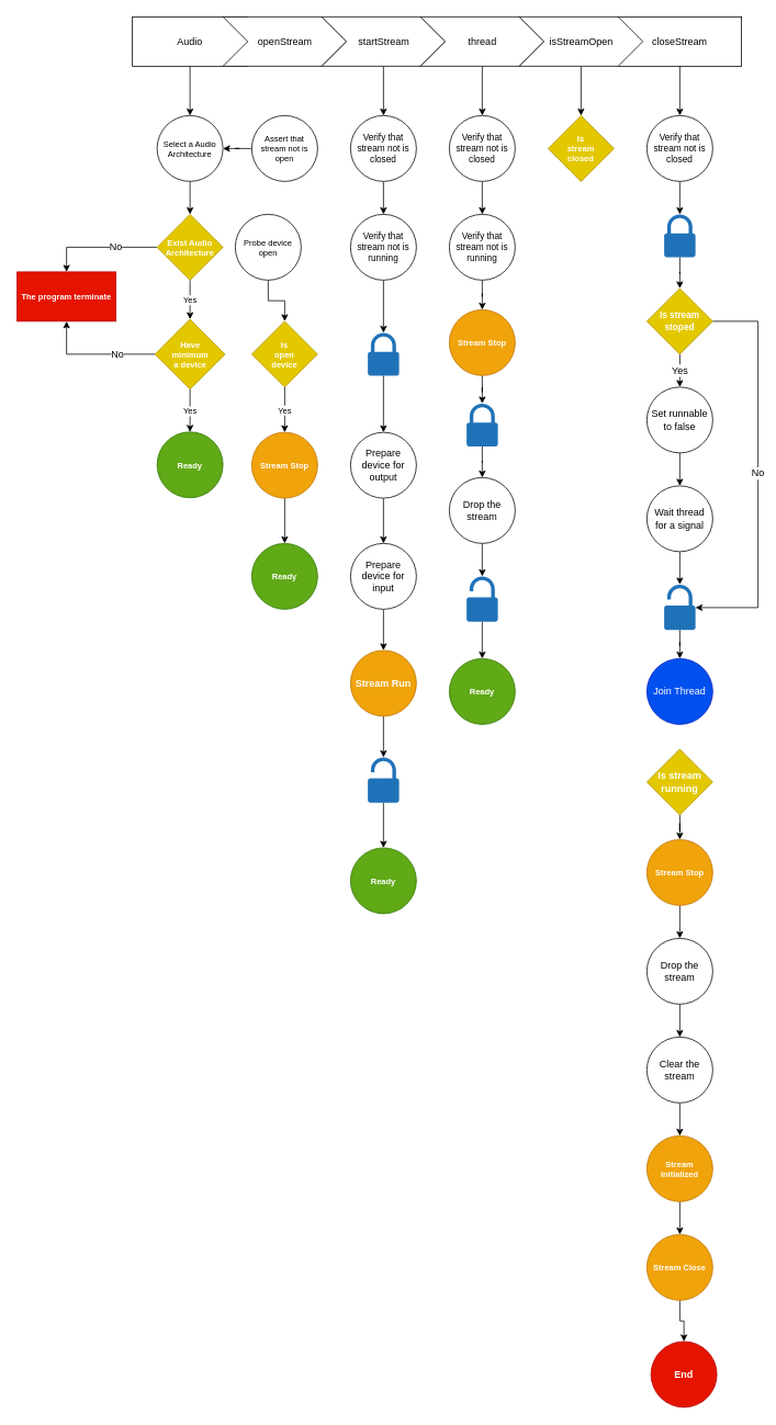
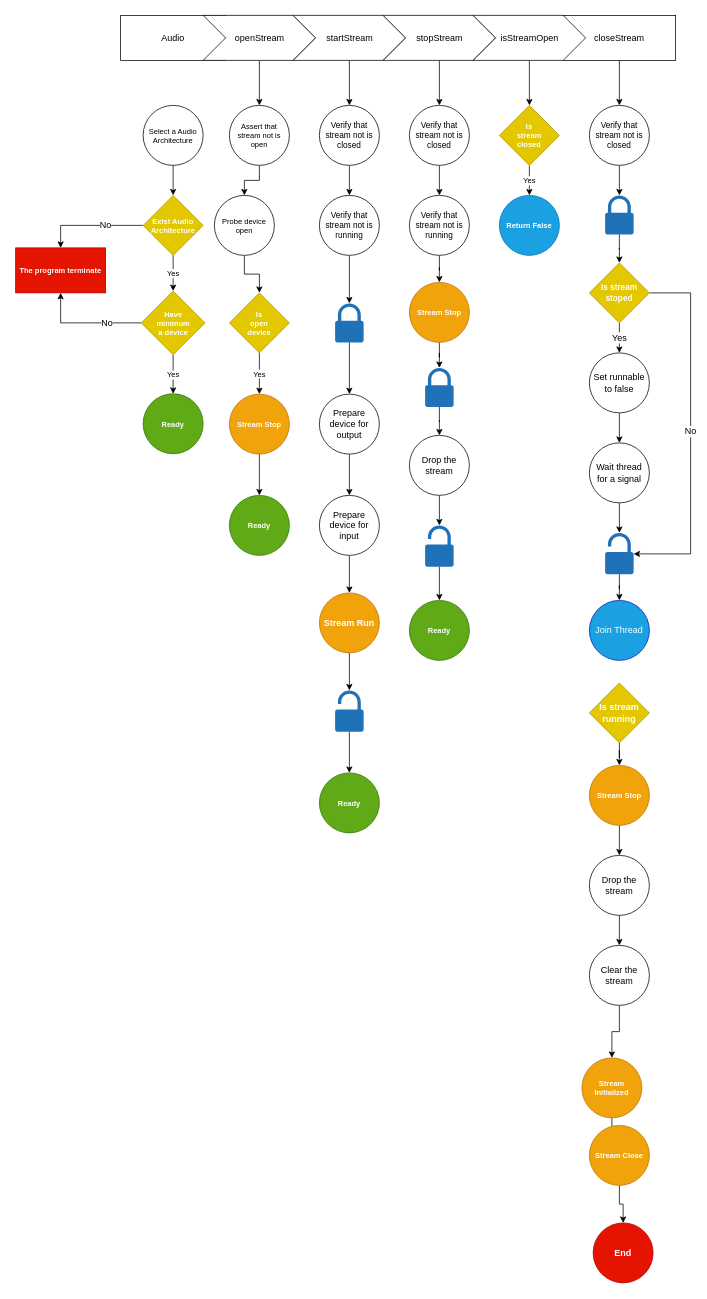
  <mxCell id="0" />
  <mxCell id="1" parent="0" />
  <mxCell id="2" value="" style="edgeStyle=orthogonalEdgeStyle;rounded=0;orthogonalLoop=1;jettySize=auto;html=1;fontSize=10;" edge="1" parent="1" source="3" target="65"><mxGeometry relative="1" as="geometry" /></mxCell>
  <mxCell id="3" value="closeStream" style="rounded=0;whiteSpace=wrap;html=1;" vertex="1" parent="1"><mxGeometry x="750" y="20" width="150" height="60" as="geometry" /></mxCell>
- <mxCell id="4" value="" style="edgeStyle=orthogonalEdgeStyle;rounded=0;orthogonalLoop=1;jettySize=auto;html=1;fontSize=10;" edge="1" parent="1" source="5" target="15"><mxGeometry relative="1" as="geometry" /></mxCell>
  <mxCell id="5" value="Audio" style="rounded=0;whiteSpace=wrap;html=1;" vertex="1" parent="1"><mxGeometry x="160" y="20" width="140" height="60" as="geometry" /></mxCell>
+ <mxCell id="6" value="" style="edgeStyle=orthogonalEdgeStyle;rounded=0;orthogonalLoop=1;jettySize=auto;html=1;fontSize=10;" edge="1" parent="1" source="7" target="25"><mxGeometry relative="1" as="geometry" /></mxCell>
  <mxCell id="7" value="openStream" style="html=1;shadow=0;dashed=0;align=center;verticalAlign=middle;shape=mxgraph.arrows2.arrow;dy=0;dx=30;notch=30;" vertex="1" parent="1"><mxGeometry x="270" y="20" width="150" height="60" as="geometry" /></mxCell>
  <mxCell id="8" value="" style="edgeStyle=orthogonalEdgeStyle;rounded=0;orthogonalLoop=1;jettySize=auto;html=1;fontSize=10;" edge="1" parent="1" source="9" target="34"><mxGeometry relative="1" as="geometry" /></mxCell>
  <mxCell id="9" value="startStream" style="html=1;shadow=0;dashed=0;align=center;verticalAlign=middle;shape=mxgraph.arrows2.arrow;dy=0;dx=30;notch=30;" vertex="1" parent="1"><mxGeometry x="390" y="20" width="150" height="60" as="geometry" /></mxCell>
  <mxCell id="10" value="" style="edgeStyle=orthogonalEdgeStyle;rounded=0;orthogonalLoop=1;jettySize=auto;html=1;fontSize=12;" edge="1" parent="1" source="11" target="49"><mxGeometry relative="1" as="geometry" /></mxCell>
- <mxCell id="11" value="thread" style="html=1;shadow=0;dashed=0;align=center;verticalAlign=middle;shape=mxgraph.arrows2.arrow;dy=0;dx=30;notch=30;" vertex="1" parent="1"><mxGeometry x="510" y="20" width="150" height="60" as="geometry" /></mxCell>
+ <mxCell id="11" value="stopStream" style="html=1;shadow=0;dashed=0;align=center;verticalAlign=middle;shape=mxgraph.arrows2.arrow;dy=0;dx=30;notch=30;" vertex="1" parent="1"><mxGeometry x="510" y="20" width="150" height="60" as="geometry" /></mxCell>
  <mxCell id="12" value="" style="edgeStyle=orthogonalEdgeStyle;rounded=0;orthogonalLoop=1;jettySize=auto;html=1;fontSize=10;" edge="1" parent="1" source="13" target="62"><mxGeometry relative="1" as="geometry" /></mxCell>
  <mxCell id="13" value="isStreamOpen" style="html=1;shadow=0;dashed=0;align=center;verticalAlign=middle;shape=mxgraph.arrows2.arrow;dy=0;dx=30;notch=30;" vertex="1" parent="1"><mxGeometry x="630" y="20" width="150" height="60" as="geometry" /></mxCell>
  <mxCell id="14" value="" style="edgeStyle=orthogonalEdgeStyle;rounded=0;orthogonalLoop=1;jettySize=auto;html=1;fontSize=10;" edge="1" parent="1" source="15" target="18"><mxGeometry relative="1" as="geometry" /></mxCell>
  <mxCell id="15" value="Select a Audio Architecture" style="ellipse;whiteSpace=wrap;html=1;aspect=fixed;fontSize=10;" vertex="1" parent="1"><mxGeometry x="190" y="140" width="80" height="80" as="geometry" /></mxCell>
  <mxCell id="16" value="Yes" style="edgeStyle=orthogonalEdgeStyle;rounded=0;orthogonalLoop=1;jettySize=auto;html=1;fontSize=10;" edge="1" parent="1" source="18" target="22"><mxGeometry relative="1" as="geometry" /></mxCell>
  <mxCell id="17" value="No" style="edgeStyle=orthogonalEdgeStyle;rounded=0;orthogonalLoop=1;jettySize=auto;html=1;exitX=0;exitY=0.5;exitDx=0;exitDy=0;entryX=0.5;entryY=0;entryDx=0;entryDy=0;fontSize=12;" edge="1" parent="1" source="18" target="19"><mxGeometry x="-0.286" relative="1" as="geometry"><mxPoint as="offset" /></mxGeometry></mxCell>
  <mxCell id="18" value="Exist Audio Architecture" style="rhombus;whiteSpace=wrap;html=1;fontSize=10;fillColor=#e3c800;strokeColor=#B09500;fontColor=#ffffff;fontStyle=1" vertex="1" parent="1"><mxGeometry x="190" y="260" width="80" height="80" as="geometry" /></mxCell>
  <mxCell id="19" value="The program terminate" style="rounded=0;whiteSpace=wrap;html=1;fontSize=10;fillColor=#e51400;strokeColor=#B20000;fontColor=#ffffff;fontStyle=1" vertex="1" parent="1"><mxGeometry x="20" y="330" width="120" height="60" as="geometry" /></mxCell>
  <mxCell id="20" value="No" style="edgeStyle=orthogonalEdgeStyle;rounded=0;orthogonalLoop=1;jettySize=auto;html=1;exitX=0;exitY=0.5;exitDx=0;exitDy=0;entryX=0.5;entryY=1;entryDx=0;entryDy=0;fontSize=12;" edge="1" parent="1" source="22" target="19"><mxGeometry x="-0.356" relative="1" as="geometry"><mxPoint x="1" as="offset" /></mxGeometry></mxCell>
  <mxCell id="21" value="Yes" style="edgeStyle=orthogonalEdgeStyle;rounded=0;orthogonalLoop=1;jettySize=auto;html=1;fontSize=10;" edge="1" parent="1" source="22" target="23"><mxGeometry relative="1" as="geometry" /></mxCell>
  <mxCell id="22" value="Have&lt;br&gt;minimum&lt;br&gt;a device" style="rhombus;whiteSpace=wrap;html=1;fontSize=10;fillColor=#e3c800;strokeColor=#B09500;fontColor=#ffffff;fontStyle=1" vertex="1" parent="1"><mxGeometry x="187.5" y="387.5" width="85" height="85" as="geometry" /></mxCell>
  <mxCell id="23" value="Ready" style="ellipse;whiteSpace=wrap;html=1;aspect=fixed;fontSize=10;fillColor=#60a917;strokeColor=#2D7600;fontColor=#ffffff;fontStyle=1" vertex="1" parent="1"><mxGeometry x="190" y="524.5" width="80" height="80" as="geometry" /></mxCell>
- <mxCell id="24" value="" style="edgeStyle=orthogonalEdgeStyle;rounded=0;orthogonalLoop=1;jettySize=auto;html=1;fontSize=10;" edge="1" parent="1" source="25" target="15"><mxGeometry relative="1" as="geometry" /></mxCell>
+ <mxCell id="24" value="" style="edgeStyle=orthogonalEdgeStyle;rounded=0;orthogonalLoop=1;jettySize=auto;html=1;fontSize=10;" edge="1" parent="1" source="25" target="27"><mxGeometry relative="1" as="geometry" /></mxCell>
  <mxCell id="25" value="Assert that stream not is open" style="ellipse;whiteSpace=wrap;html=1;aspect=fixed;fontSize=10;" vertex="1" parent="1"><mxGeometry x="305" y="140" width="80" height="80" as="geometry" /></mxCell>
  <mxCell id="26" value="" style="edgeStyle=orthogonalEdgeStyle;rounded=0;orthogonalLoop=1;jettySize=auto;html=1;fontSize=10;" edge="1" parent="1" source="27" target="29"><mxGeometry relative="1" as="geometry" /></mxCell>
  <mxCell id="27" value="Probe device open" style="ellipse;whiteSpace=wrap;html=1;aspect=fixed;fontSize=10;" vertex="1" parent="1"><mxGeometry x="285" y="260" width="80" height="80" as="geometry" /></mxCell>
  <mxCell id="28" value="Yes" style="edgeStyle=orthogonalEdgeStyle;rounded=0;orthogonalLoop=1;jettySize=auto;html=1;fontSize=10;" edge="1" parent="1" source="29" target="31"><mxGeometry relative="1" as="geometry" /></mxCell>
  <mxCell id="29" value="Is&lt;br&gt;open&lt;br&gt;device" style="rhombus;whiteSpace=wrap;html=1;fontSize=10;fillColor=#e3c800;strokeColor=#B09500;fontColor=#ffffff;fontStyle=1" vertex="1" parent="1"><mxGeometry x="305" y="390" width="80" height="80" as="geometry" /></mxCell>
  <mxCell id="30" value="" style="edgeStyle=orthogonalEdgeStyle;rounded=0;orthogonalLoop=1;jettySize=auto;html=1;fontSize=10;" edge="1" parent="1" source="31" target="32"><mxGeometry relative="1" as="geometry" /></mxCell>
  <mxCell id="31" value="Stream Stop" style="ellipse;whiteSpace=wrap;html=1;aspect=fixed;fontSize=10;fillColor=#f0a30a;strokeColor=#BD7000;fontColor=#ffffff;fontStyle=1" vertex="1" parent="1"><mxGeometry x="305" y="525" width="80" height="80" as="geometry" /></mxCell>
  <mxCell id="32" value="Ready" style="ellipse;whiteSpace=wrap;html=1;aspect=fixed;fontSize=10;fillColor=#60a917;strokeColor=#2D7600;fontColor=#ffffff;fontStyle=1" vertex="1" parent="1"><mxGeometry x="305" y="660" width="80" height="80" as="geometry" /></mxCell>
  <mxCell id="33" value="" style="edgeStyle=orthogonalEdgeStyle;rounded=0;orthogonalLoop=1;jettySize=auto;html=1;fontSize=11;" edge="1" parent="1" source="34" target="36"><mxGeometry relative="1" as="geometry" /></mxCell>
  <mxCell id="34" value="Verify that stream not is closed" style="ellipse;whiteSpace=wrap;html=1;aspect=fixed;fontSize=11;" vertex="1" parent="1"><mxGeometry x="425" y="140" width="80" height="80" as="geometry" /></mxCell>
  <mxCell id="35" value="" style="edgeStyle=orthogonalEdgeStyle;rounded=0;orthogonalLoop=1;jettySize=auto;html=1;fontSize=11;" edge="1" parent="1" source="36" target="38"><mxGeometry relative="1" as="geometry" /></mxCell>
  <mxCell id="36" value="Verify that stream not is running" style="ellipse;whiteSpace=wrap;html=1;aspect=fixed;fontSize=11;" vertex="1" parent="1"><mxGeometry x="425" y="260" width="80" height="80" as="geometry" /></mxCell>
  <mxCell id="37" value="" style="edgeStyle=orthogonalEdgeStyle;rounded=0;orthogonalLoop=1;jettySize=auto;html=1;fontSize=12;" edge="1" parent="1" source="38" target="40"><mxGeometry relative="1" as="geometry" /></mxCell>
  <mxCell id="38" value="" style="pointerEvents=1;shadow=0;dashed=0;html=1;strokeColor=none;labelPosition=center;verticalLabelPosition=bottom;verticalAlign=top;outlineConnect=0;align=center;shape=mxgraph.office.security.lock_protected;fillColor=#2072B8;fontSize=11;" vertex="1" parent="1"><mxGeometry x="446" y="404" width="38" height="52" as="geometry" /></mxCell>
  <mxCell id="39" value="" style="edgeStyle=orthogonalEdgeStyle;rounded=0;orthogonalLoop=1;jettySize=auto;html=1;fontSize=12;" edge="1" parent="1" source="40" target="42"><mxGeometry relative="1" as="geometry" /></mxCell>
  <mxCell id="40" value="Prepare device for output" style="ellipse;whiteSpace=wrap;html=1;aspect=fixed;fontSize=12;" vertex="1" parent="1"><mxGeometry x="425" y="525" width="80" height="80" as="geometry" /></mxCell>
  <mxCell id="41" value="" style="edgeStyle=orthogonalEdgeStyle;rounded=0;orthogonalLoop=1;jettySize=auto;html=1;fontSize=12;" edge="1" parent="1" source="42" target="44"><mxGeometry relative="1" as="geometry" /></mxCell>
  <mxCell id="42" value="Prepare device for input" style="ellipse;whiteSpace=wrap;html=1;aspect=fixed;fontSize=12;" vertex="1" parent="1"><mxGeometry x="425" y="660" width="80" height="80" as="geometry" /></mxCell>
  <mxCell id="43" value="" style="edgeStyle=orthogonalEdgeStyle;rounded=0;orthogonalLoop=1;jettySize=auto;html=1;fontSize=12;" edge="1" parent="1" source="44" target="46"><mxGeometry relative="1" as="geometry" /></mxCell>
  <mxCell id="44" value="Stream Run" style="ellipse;whiteSpace=wrap;html=1;aspect=fixed;fontSize=12;fillColor=#f0a30a;strokeColor=#BD7000;fontColor=#ffffff;fontStyle=1" vertex="1" parent="1"><mxGeometry x="425" y="790" width="80" height="80" as="geometry" /></mxCell>
  <mxCell id="45" value="" style="edgeStyle=orthogonalEdgeStyle;rounded=0;orthogonalLoop=1;jettySize=auto;html=1;fontSize=12;" edge="1" parent="1" source="46" target="47"><mxGeometry relative="1" as="geometry" /></mxCell>
  <mxCell id="46" value="" style="pointerEvents=1;shadow=0;dashed=0;html=1;strokeColor=none;labelPosition=center;verticalLabelPosition=bottom;verticalAlign=top;outlineConnect=0;align=center;shape=mxgraph.office.security.lock_unprotected;fillColor=#2072B8;fontSize=12;" vertex="1" parent="1"><mxGeometry x="446" y="920" width="38" height="55" as="geometry" /></mxCell>
  <mxCell id="47" value="Ready" style="ellipse;whiteSpace=wrap;html=1;aspect=fixed;fontSize=10;fillColor=#60a917;strokeColor=#2D7600;fontColor=#ffffff;fontStyle=1" vertex="1" parent="1"><mxGeometry x="425" y="1030" width="80" height="80" as="geometry" /></mxCell>
  <mxCell id="48" value="" style="edgeStyle=orthogonalEdgeStyle;rounded=0;orthogonalLoop=1;jettySize=auto;html=1;fontSize=12;" edge="1" parent="1" source="49" target="51"><mxGeometry relative="1" as="geometry" /></mxCell>
  <mxCell id="49" value="Verify that stream not is closed" style="ellipse;whiteSpace=wrap;html=1;aspect=fixed;fontSize=11;" vertex="1" parent="1"><mxGeometry x="545" y="140" width="80" height="80" as="geometry" /></mxCell>
  <mxCell id="50" value="" style="edgeStyle=orthogonalEdgeStyle;rounded=0;orthogonalLoop=1;jettySize=auto;html=1;fontSize=12;" edge="1" parent="1" source="51" target="53"><mxGeometry relative="1" as="geometry" /></mxCell>
  <mxCell id="51" value="Verify that stream not is running" style="ellipse;whiteSpace=wrap;html=1;aspect=fixed;fontSize=11;" vertex="1" parent="1"><mxGeometry x="545" y="260" width="80" height="80" as="geometry" /></mxCell>
  <mxCell id="52" value="" style="edgeStyle=orthogonalEdgeStyle;rounded=0;orthogonalLoop=1;jettySize=auto;html=1;fontSize=12;" edge="1" parent="1" source="53" target="55"><mxGeometry relative="1" as="geometry" /></mxCell>
  <mxCell id="53" value="Stream Stop" style="ellipse;whiteSpace=wrap;html=1;aspect=fixed;fontSize=10;fillColor=#f0a30a;strokeColor=#BD7000;fontColor=#ffffff;fontStyle=1" vertex="1" parent="1"><mxGeometry x="545" y="376" width="80" height="80" as="geometry" /></mxCell>
  <mxCell id="54" value="" style="edgeStyle=orthogonalEdgeStyle;rounded=0;orthogonalLoop=1;jettySize=auto;html=1;fontSize=12;" edge="1" parent="1" source="55" target="57"><mxGeometry relative="1" as="geometry" /></mxCell>
  <mxCell id="55" value="" style="pointerEvents=1;shadow=0;dashed=0;html=1;strokeColor=none;labelPosition=center;verticalLabelPosition=bottom;verticalAlign=top;outlineConnect=0;align=center;shape=mxgraph.office.security.lock_protected;fillColor=#2072B8;fontSize=11;" vertex="1" parent="1"><mxGeometry x="566" y="490" width="38" height="52" as="geometry" /></mxCell>
  <mxCell id="56" value="" style="edgeStyle=orthogonalEdgeStyle;rounded=0;orthogonalLoop=1;jettySize=auto;html=1;fontSize=12;" edge="1" parent="1" source="57" target="59"><mxGeometry relative="1" as="geometry" /></mxCell>
  <mxCell id="57" value="Drop the stream" style="ellipse;whiteSpace=wrap;html=1;aspect=fixed;fontSize=12;" vertex="1" parent="1"><mxGeometry x="545" y="580" width="80" height="80" as="geometry" /></mxCell>
  <mxCell id="58" value="" style="edgeStyle=orthogonalEdgeStyle;rounded=0;orthogonalLoop=1;jettySize=auto;html=1;fontSize=12;" edge="1" parent="1" source="59" target="60"><mxGeometry relative="1" as="geometry" /></mxCell>
  <mxCell id="59" value="" style="pointerEvents=1;shadow=0;dashed=0;html=1;strokeColor=none;labelPosition=center;verticalLabelPosition=bottom;verticalAlign=top;outlineConnect=0;align=center;shape=mxgraph.office.security.lock_unprotected;fillColor=#2072B8;fontSize=12;" vertex="1" parent="1"><mxGeometry x="566" y="700" width="38" height="55" as="geometry" /></mxCell>
  <mxCell id="60" value="Ready" style="ellipse;whiteSpace=wrap;html=1;aspect=fixed;fontSize=10;fillColor=#60a917;strokeColor=#2D7600;fontColor=#ffffff;fontStyle=1" vertex="1" parent="1"><mxGeometry x="545" y="800" width="80" height="80" as="geometry" /></mxCell>
+ <mxCell id="61" value="Yes" style="edgeStyle=orthogonalEdgeStyle;rounded=0;orthogonalLoop=1;jettySize=auto;html=1;fontSize=10;" edge="1" parent="1" source="62" target="63"><mxGeometry relative="1" as="geometry" /></mxCell>
  <mxCell id="62" value="&lt;span style=&quot;font-size: 10px&quot;&gt;Is&lt;br style=&quot;font-size: 10px&quot;&gt;stream&lt;br&gt;closed&lt;/span&gt;" style="rhombus;whiteSpace=wrap;html=1;fontSize=10;fillColor=#e3c800;strokeColor=#B09500;fontColor=#ffffff;fontStyle=1" vertex="1" parent="1"><mxGeometry x="665" y="140" width="80" height="80" as="geometry" /></mxCell>
+ <mxCell id="63" value="Return False" style="ellipse;whiteSpace=wrap;html=1;aspect=fixed;fontSize=10;fillColor=#1ba1e2;strokeColor=#006EAF;fontColor=#ffffff;fontStyle=1" vertex="1" parent="1"><mxGeometry x="665" y="260" width="80" height="80" as="geometry" /></mxCell>
  <mxCell id="64" value="" style="edgeStyle=orthogonalEdgeStyle;rounded=0;orthogonalLoop=1;jettySize=auto;html=1;fontSize=10;" edge="1" parent="1" source="65" target="67"><mxGeometry relative="1" as="geometry" /></mxCell>
  <mxCell id="65" value="Verify that stream not is closed" style="ellipse;whiteSpace=wrap;html=1;aspect=fixed;fontSize=11;" vertex="1" parent="1"><mxGeometry x="785" y="140" width="80" height="80" as="geometry" /></mxCell>
  <mxCell id="66" value="" style="edgeStyle=orthogonalEdgeStyle;rounded=0;orthogonalLoop=1;jettySize=auto;html=1;fontSize=11;" edge="1" parent="1" source="67" target="70"><mxGeometry relative="1" as="geometry" /></mxCell>
  <mxCell id="67" value="" style="pointerEvents=1;shadow=0;dashed=0;html=1;strokeColor=none;labelPosition=center;verticalLabelPosition=bottom;verticalAlign=top;outlineConnect=0;align=center;shape=mxgraph.office.security.lock_protected;fillColor=#2072B8;fontSize=11;" vertex="1" parent="1"><mxGeometry x="806" y="260" width="38" height="52" as="geometry" /></mxCell>
  <mxCell id="68" value="Yes" style="edgeStyle=orthogonalEdgeStyle;rounded=0;orthogonalLoop=1;jettySize=auto;html=1;fontSize=12;" edge="1" parent="1" source="70" target="72"><mxGeometry relative="1" as="geometry" /></mxCell>
  <mxCell id="69" value="No" style="edgeStyle=orthogonalEdgeStyle;rounded=0;orthogonalLoop=1;jettySize=auto;html=1;exitX=1;exitY=0.5;exitDx=0;exitDy=0;fontSize=12;" edge="1" parent="1" source="70" target="76"><mxGeometry relative="1" as="geometry"><mxPoint x="910" y="750" as="targetPoint" /><Array as="points"><mxPoint x="920" y="390" /><mxPoint x="920" y="738" /></Array></mxGeometry></mxCell>
  <mxCell id="70" value="Is stream stoped" style="rhombus;whiteSpace=wrap;html=1;fontSize=11;fillColor=#e3c800;strokeColor=#B09500;fontColor=#ffffff;fontStyle=1" vertex="1" parent="1"><mxGeometry x="785" y="350" width="80" height="80" as="geometry" /></mxCell>
  <mxCell id="71" value="" style="edgeStyle=orthogonalEdgeStyle;rounded=0;orthogonalLoop=1;jettySize=auto;html=1;fontSize=12;" edge="1" parent="1" source="72" target="74"><mxGeometry relative="1" as="geometry" /></mxCell>
  <mxCell id="72" value="Set runnable to false" style="ellipse;whiteSpace=wrap;html=1;aspect=fixed;fontSize=12;" vertex="1" parent="1"><mxGeometry x="785" y="470" width="80" height="80" as="geometry" /></mxCell>
  <mxCell id="73" value="" style="edgeStyle=orthogonalEdgeStyle;rounded=0;orthogonalLoop=1;jettySize=auto;html=1;fontSize=12;" edge="1" parent="1" source="74" target="76"><mxGeometry relative="1" as="geometry" /></mxCell>
  <mxCell id="74" value="Wait thread for a signal" style="ellipse;whiteSpace=wrap;html=1;aspect=fixed;fontSize=12;" vertex="1" parent="1"><mxGeometry x="785" y="590" width="80" height="80" as="geometry" /></mxCell>
  <mxCell id="75" value="" style="edgeStyle=orthogonalEdgeStyle;rounded=0;orthogonalLoop=1;jettySize=auto;html=1;fontSize=12;" edge="1" parent="1" source="76" target="77"><mxGeometry relative="1" as="geometry" /></mxCell>
  <mxCell id="76" value="" style="pointerEvents=1;shadow=0;dashed=0;html=1;strokeColor=none;labelPosition=center;verticalLabelPosition=bottom;verticalAlign=top;outlineConnect=0;align=center;shape=mxgraph.office.security.lock_unprotected;fillColor=#2072B8;fontSize=12;" vertex="1" parent="1"><mxGeometry x="806" y="710" width="38" height="55" as="geometry" /></mxCell>
- <mxCell id="77" value="Join Thread" style="ellipse;whiteSpace=wrap;html=1;aspect=fixed;fontSize=12;fillColor=#0050ef;strokeColor=#001DBC;fontColor=#ffffff;" vertex="1" parent="1"><mxGeometry x="785" y="800" width="80" height="80" as="geometry" /></mxCell>
+ <mxCell id="77" value="Join Thread" style="ellipse;whiteSpace=wrap;html=1;aspect=fixed;fontSize=12;fillColor=#1ba1e2;strokeColor=#001DBC;fontColor=#ffffff;" vertex="1" parent="1"><mxGeometry x="785" y="800" width="80" height="80" as="geometry" /></mxCell>
  <mxCell id="78" value="" style="edgeStyle=orthogonalEdgeStyle;rounded=0;orthogonalLoop=1;jettySize=auto;html=1;fontSize=12;" edge="1" parent="1" source="79" target="81"><mxGeometry relative="1" as="geometry" /></mxCell>
  <mxCell id="79" value="Is stream running" style="rhombus;whiteSpace=wrap;html=1;fontSize=12;fillColor=#e3c800;strokeColor=#B09500;fontColor=#ffffff;fontStyle=1" vertex="1" parent="1"><mxGeometry x="785" y="910" width="80" height="80" as="geometry" /></mxCell>
  <mxCell id="80" value="" style="edgeStyle=orthogonalEdgeStyle;rounded=0;orthogonalLoop=1;jettySize=auto;html=1;fontSize=12;" edge="1" parent="1" source="81" target="83"><mxGeometry relative="1" as="geometry" /></mxCell>
  <mxCell id="81" value="Stream Stop" style="ellipse;whiteSpace=wrap;html=1;aspect=fixed;fontSize=10;fillColor=#f0a30a;strokeColor=#BD7000;fontColor=#ffffff;fontStyle=1" vertex="1" parent="1"><mxGeometry x="785" y="1020" width="80" height="80" as="geometry" /></mxCell>
  <mxCell id="82" value="" style="edgeStyle=orthogonalEdgeStyle;rounded=0;orthogonalLoop=1;jettySize=auto;html=1;fontSize=12;" edge="1" parent="1" source="83" target="85"><mxGeometry relative="1" as="geometry" /></mxCell>
  <mxCell id="83" value="Drop the stream" style="ellipse;whiteSpace=wrap;html=1;aspect=fixed;fontSize=12;" vertex="1" parent="1"><mxGeometry x="785" y="1140" width="80" height="80" as="geometry" /></mxCell>
  <mxCell id="84" value="" style="edgeStyle=orthogonalEdgeStyle;rounded=0;orthogonalLoop=1;jettySize=auto;html=1;fontSize=12;" edge="1" parent="1" source="85" target="87"><mxGeometry relative="1" as="geometry" /></mxCell>
  <mxCell id="85" value="Clear the stream" style="ellipse;whiteSpace=wrap;html=1;aspect=fixed;fontSize=12;" vertex="1" parent="1"><mxGeometry x="785" y="1260" width="80" height="80" as="geometry" /></mxCell>
  <mxCell id="86" value="" style="edgeStyle=orthogonalEdgeStyle;rounded=0;orthogonalLoop=1;jettySize=auto;html=1;fontSize=12;" edge="1" parent="1" source="87" target="89"><mxGeometry relative="1" as="geometry" /></mxCell>
- <mxCell id="87" value="Stream Initialized" style="ellipse;whiteSpace=wrap;html=1;aspect=fixed;fontSize=10;fillColor=#f0a30a;strokeColor=#BD7000;fontColor=#ffffff;fontStyle=1" vertex="1" parent="1"><mxGeometry x="785" y="1380" width="80" height="80" as="geometry" /></mxCell>
+ <mxCell id="87" value="Stream Initialized" style="ellipse;whiteSpace=wrap;html=1;aspect=fixed;fontSize=10;fillColor=#f0a30a;strokeColor=#BD7000;fontColor=#ffffff;fontStyle=1" vertex="1" parent="1"><mxGeometry x="775" y="1410" width="80" height="80" as="geometry" /></mxCell>
  <mxCell id="88" value="" style="edgeStyle=orthogonalEdgeStyle;rounded=0;orthogonalLoop=1;jettySize=auto;html=1;fontSize=12;" edge="1" parent="1" source="89" target="90"><mxGeometry relative="1" as="geometry" /></mxCell>
  <mxCell id="89" value="Stream Close" style="ellipse;whiteSpace=wrap;html=1;aspect=fixed;fontSize=10;fillColor=#f0a30a;strokeColor=#BD7000;fontColor=#ffffff;fontStyle=1" vertex="1" parent="1"><mxGeometry x="785" y="1500" width="80" height="80" as="geometry" /></mxCell>
  <mxCell id="90" value="End" style="ellipse;whiteSpace=wrap;html=1;aspect=fixed;fontSize=12;fillColor=#e51400;strokeColor=#B20000;fontColor=#ffffff;fontStyle=1" vertex="1" parent="1"><mxGeometry x="790" y="1630" width="80" height="80" as="geometry" /></mxCell>
